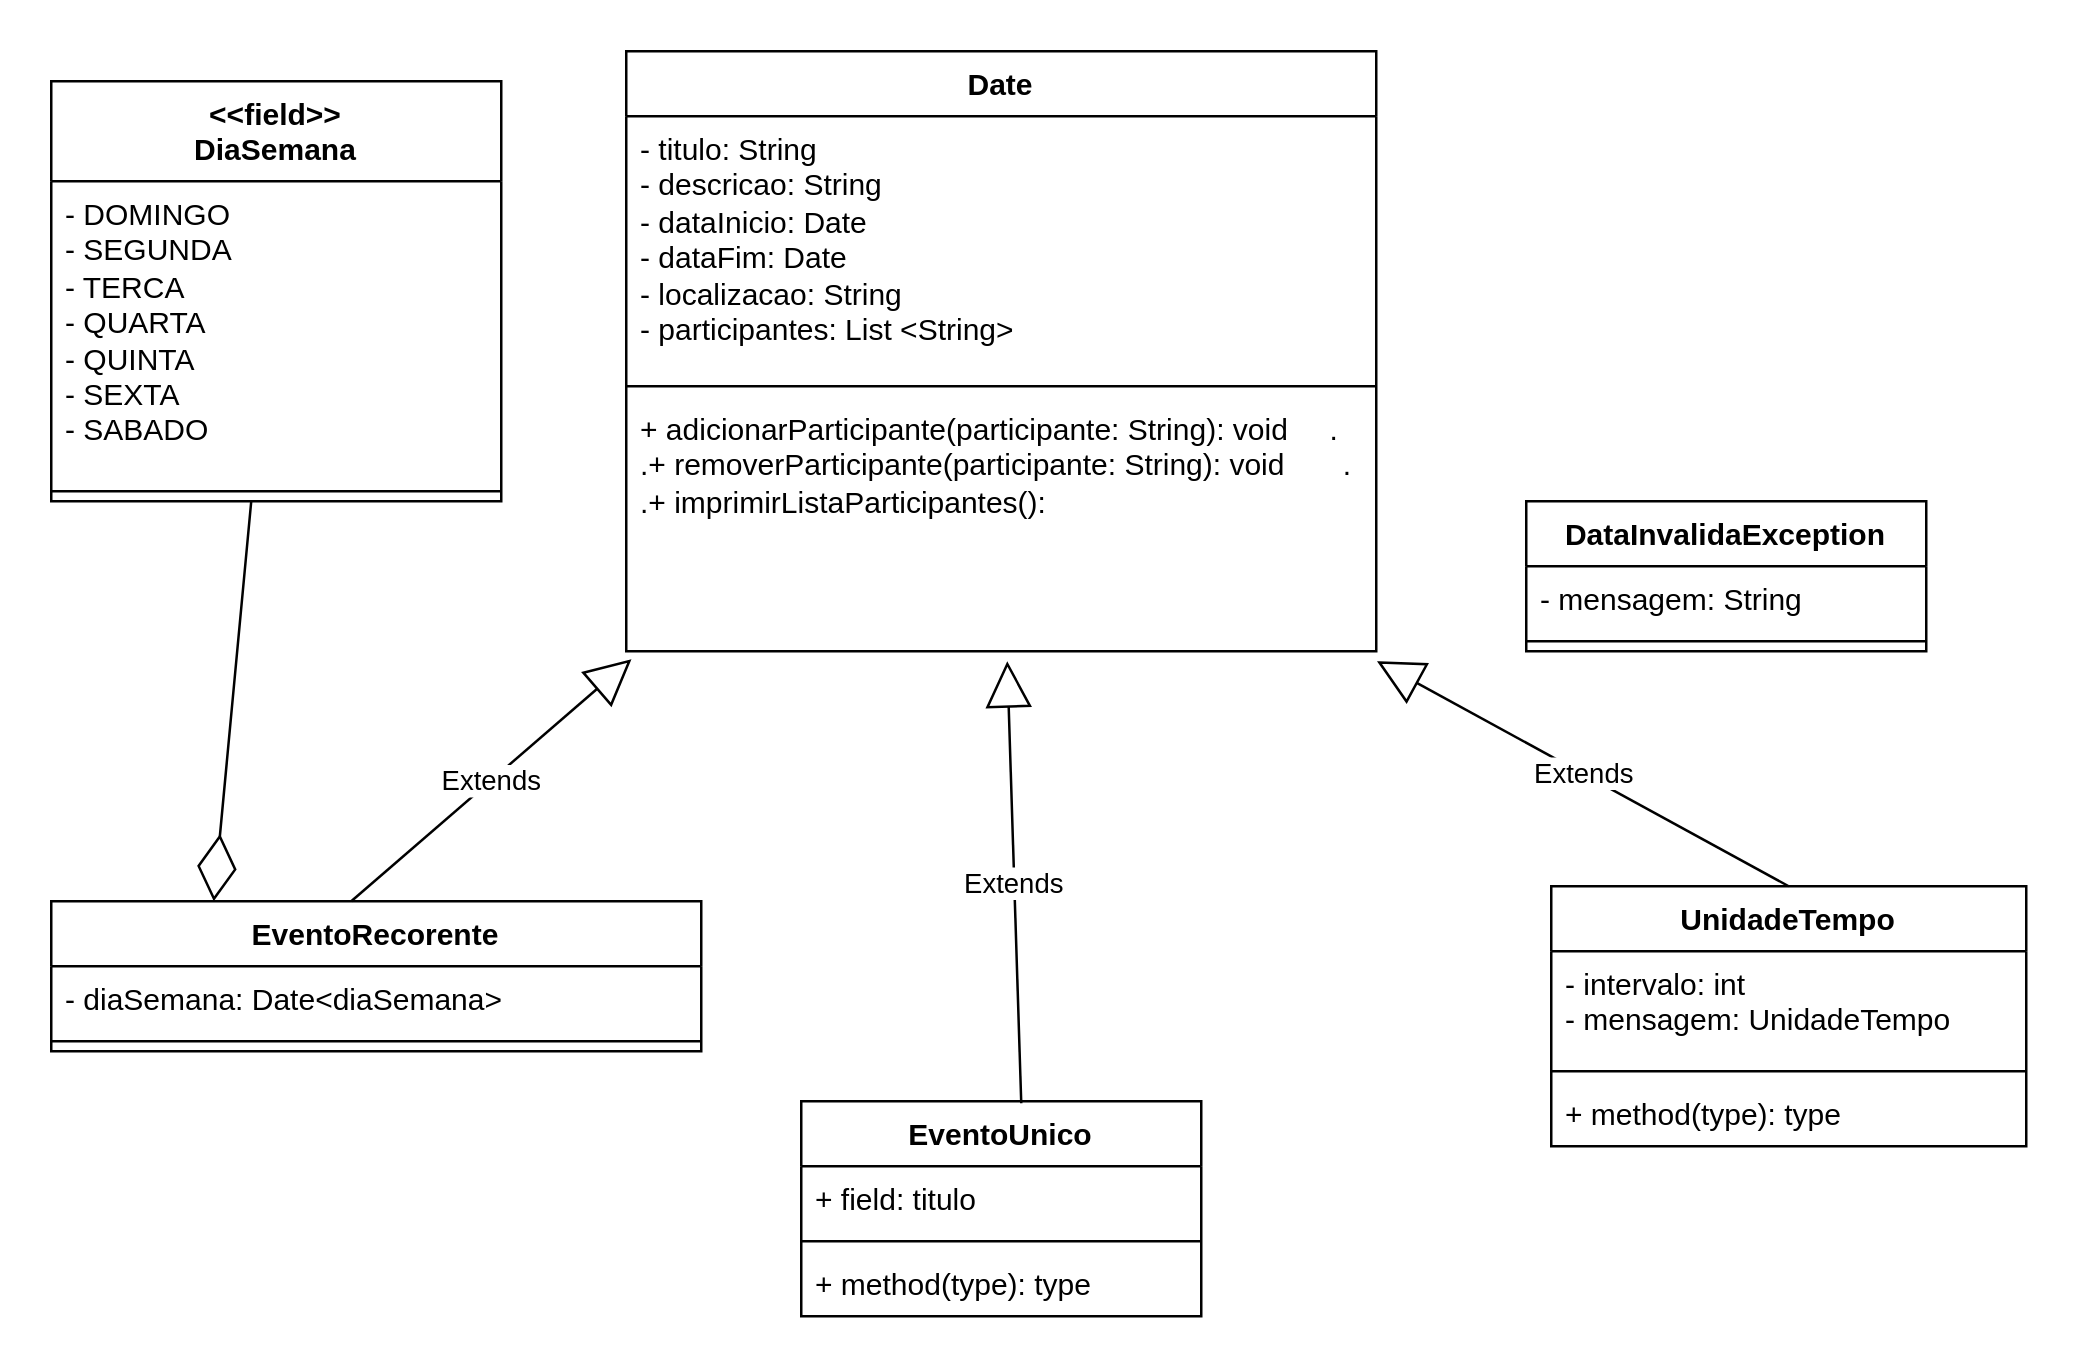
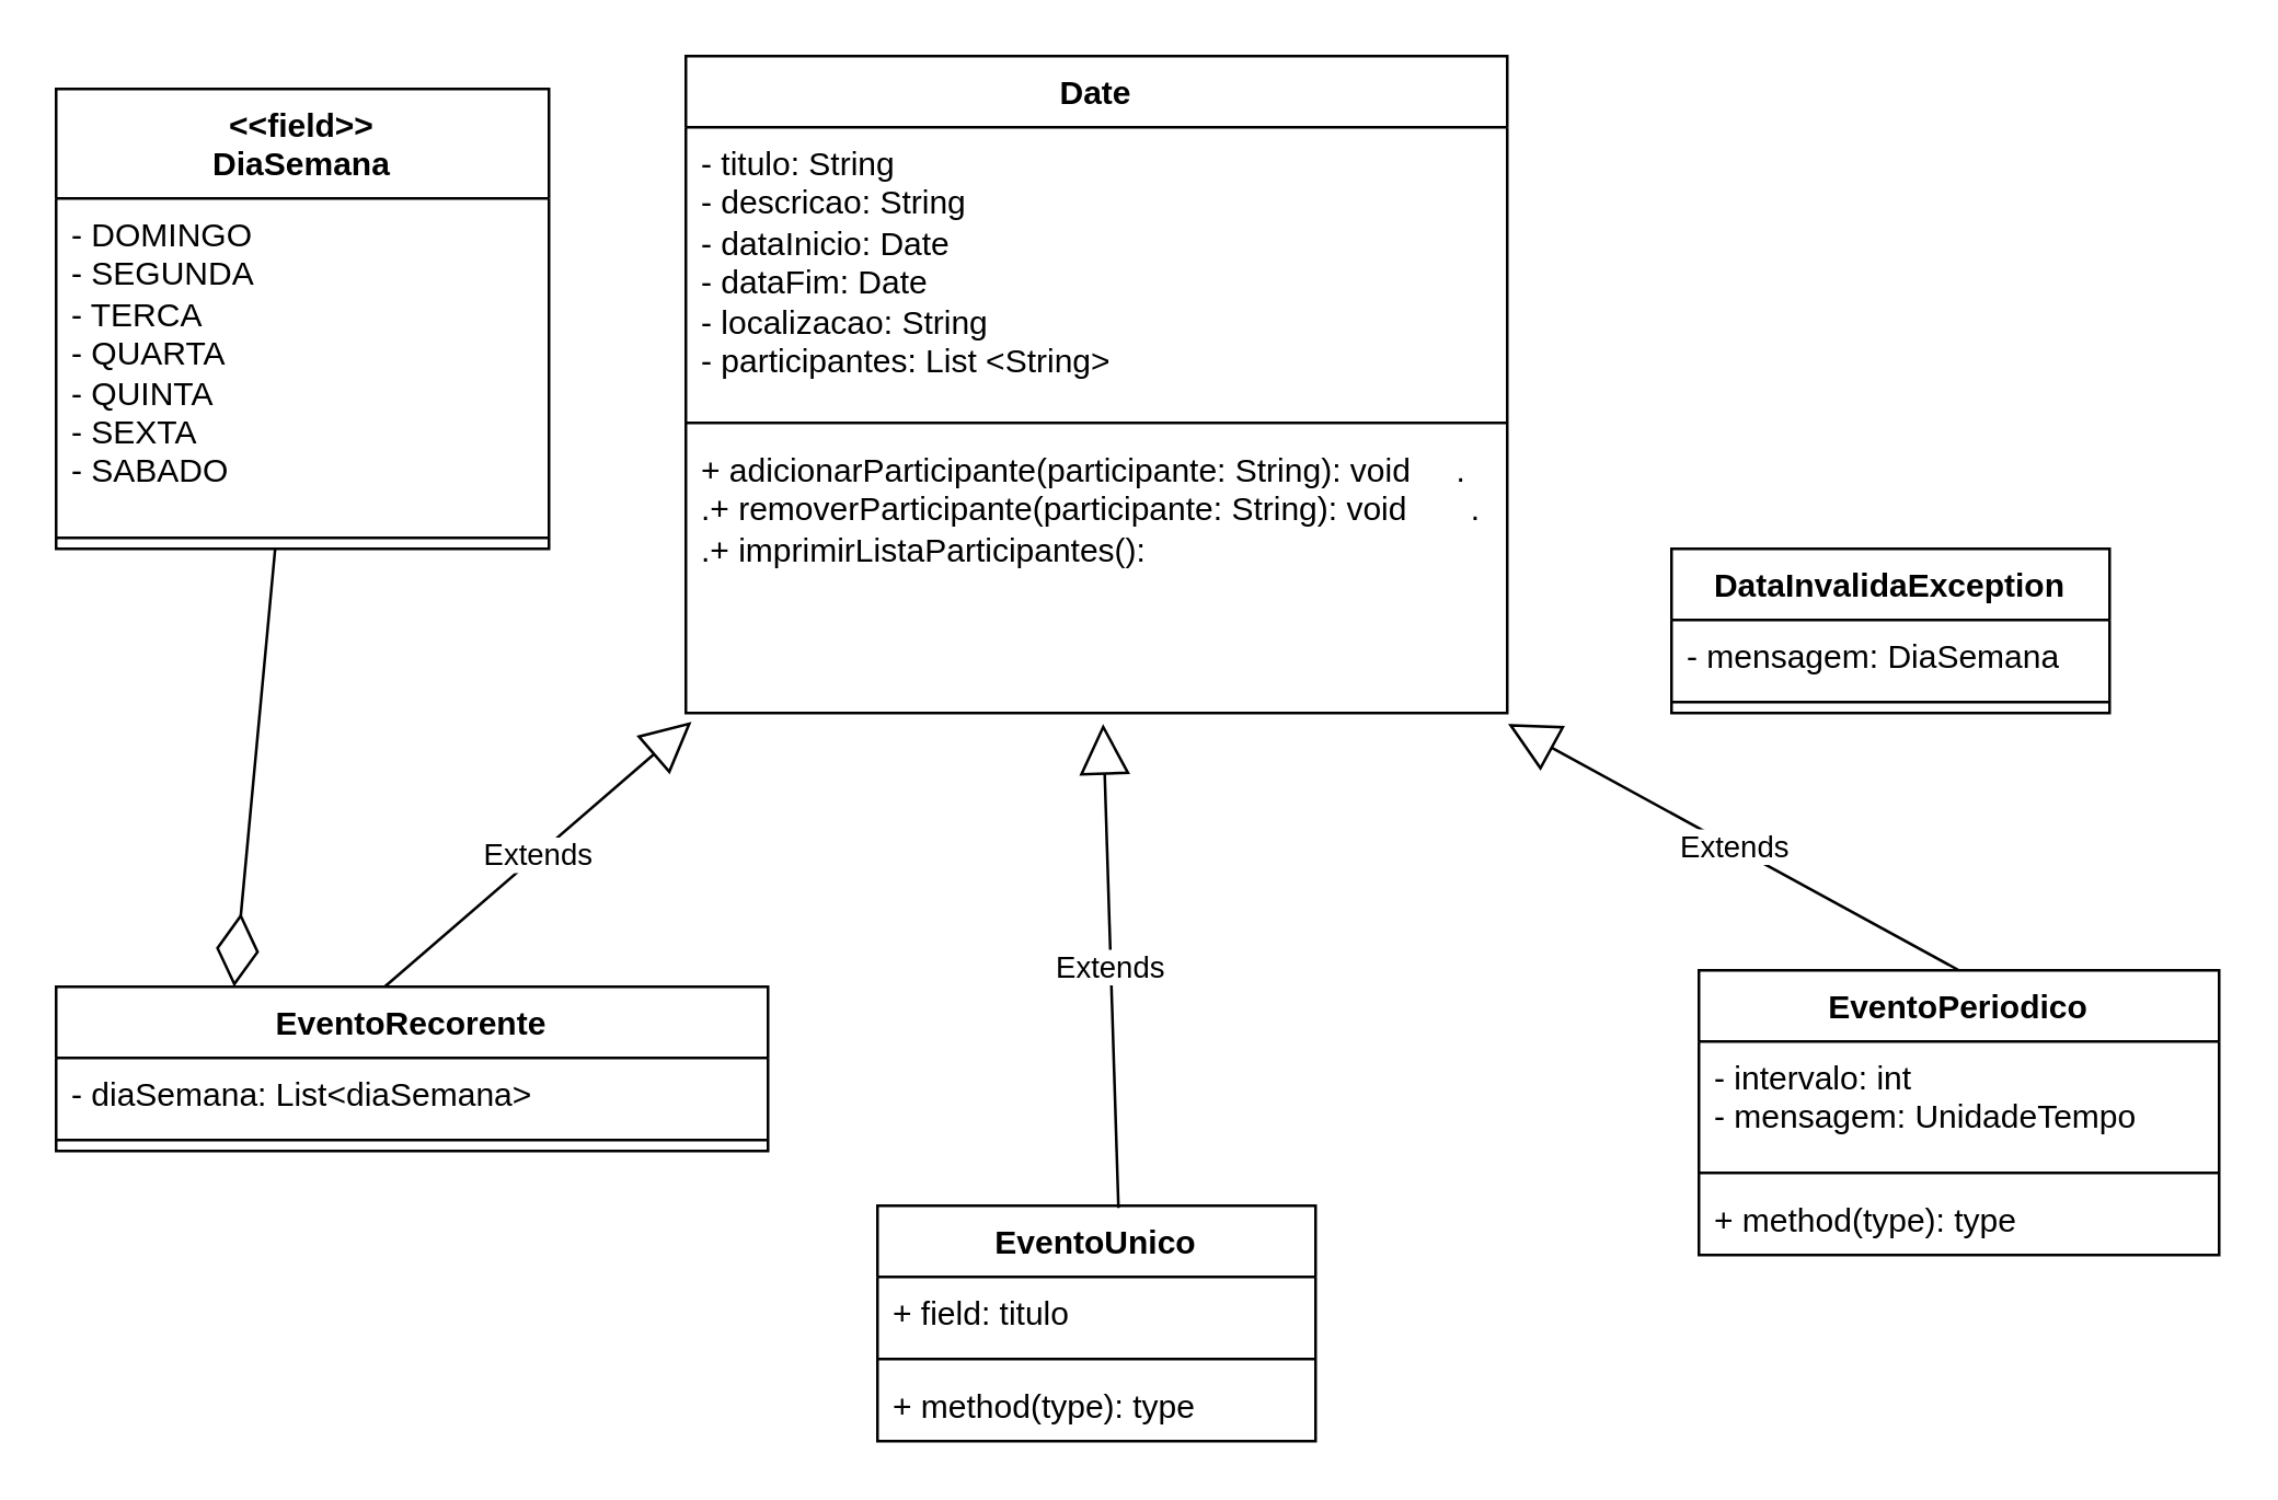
  <mxCell id="0" />
  <mxCell id="1" parent="0" />
  <mxCell id="2" value="Date" style="swimlane;fontStyle=1;align=center;verticalAlign=top;childLayout=stackLayout;horizontal=1;startSize=26;horizontalStack=0;resizeParent=1;resizeParentMax=0;resizeLast=0;collapsible=1;marginBottom=0;whiteSpace=wrap;html=1;" vertex="1" parent="1"><mxGeometry x="250" y="20" width="300" height="240" as="geometry" /></mxCell>
  <mxCell id="3" value="- titulo: String&lt;div&gt;- descricao: String&lt;/div&gt;&lt;div&gt;- dataInicio: Date&lt;/div&gt;&lt;div&gt;- dataFim: Date&lt;/div&gt;&lt;div&gt;- localizacao: String&lt;/div&gt;&lt;div&gt;- participantes: List &amp;lt;String&amp;gt;&lt;/div&gt;" style="text;strokeColor=none;fillColor=none;align=left;verticalAlign=top;spacingLeft=4;spacingRight=4;overflow=hidden;rotatable=0;points=[[0,0.5],[1,0.5]];portConstraint=eastwest;whiteSpace=wrap;html=1;" vertex="1" parent="2"><mxGeometry y="26" width="300" height="104" as="geometry" /></mxCell>
  <mxCell id="4" value="" style="line;strokeWidth=1;fillColor=none;align=left;verticalAlign=middle;spacingTop=-1;spacingLeft=3;spacingRight=3;rotatable=0;labelPosition=right;points=[];portConstraint=eastwest;strokeColor=inherit;" vertex="1" parent="2"><mxGeometry y="130" width="300" height="8" as="geometry" /></mxCell>
  <mxCell id="5" value="&lt;div&gt;+ adicionarParticipante(participante: String): void&amp;nbsp; &amp;nbsp; &amp;nbsp;.&lt;/div&gt;&lt;div&gt;.+ removerParticipante(participante: String): void&amp;nbsp; &amp;nbsp; &amp;nbsp; &amp;nbsp;.&lt;/div&gt;&lt;div&gt;.+ imprimirListaParticipantes():&lt;/div&gt;" style="text;strokeColor=none;fillColor=none;align=left;verticalAlign=top;spacingLeft=4;spacingRight=4;overflow=hidden;rotatable=0;points=[[0,0.5],[1,0.5]];portConstraint=eastwest;whiteSpace=wrap;html=1;" vertex="1" parent="2"><mxGeometry y="138" width="300" height="102" as="geometry" /></mxCell>
  <mxCell id="6" value="EventoRecorente" style="swimlane;fontStyle=1;align=center;verticalAlign=top;childLayout=stackLayout;horizontal=1;startSize=26;horizontalStack=0;resizeParent=1;resizeParentMax=0;resizeLast=0;collapsible=1;marginBottom=0;whiteSpace=wrap;html=1;" vertex="1" parent="1"><mxGeometry x="20" y="360" width="260" height="60" as="geometry" /></mxCell>
- <mxCell id="7" value="- diaSemana: Date&amp;lt;diaSemana&amp;gt;" style="text;strokeColor=none;fillColor=none;align=left;verticalAlign=top;spacingLeft=4;spacingRight=4;overflow=hidden;rotatable=0;points=[[0,0.5],[1,0.5]];portConstraint=eastwest;whiteSpace=wrap;html=1;" vertex="1" parent="6"><mxGeometry y="26" width="260" height="26" as="geometry" /></mxCell>
+ <mxCell id="7" value="- diaSemana: List&amp;lt;diaSemana&amp;gt;" style="text;strokeColor=none;fillColor=none;align=left;verticalAlign=top;spacingLeft=4;spacingRight=4;overflow=hidden;rotatable=0;points=[[0,0.5],[1,0.5]];portConstraint=eastwest;whiteSpace=wrap;html=1;" vertex="1" parent="6"><mxGeometry y="26" width="260" height="26" as="geometry" /></mxCell>
  <mxCell id="8" value="" style="line;strokeWidth=1;fillColor=none;align=left;verticalAlign=middle;spacingTop=-1;spacingLeft=3;spacingRight=3;rotatable=0;labelPosition=right;points=[];portConstraint=eastwest;strokeColor=inherit;" vertex="1" parent="6"><mxGeometry y="52" width="260" height="8" as="geometry" /></mxCell>
  <mxCell id="9" value="EventoUnico" style="swimlane;fontStyle=1;align=center;verticalAlign=top;childLayout=stackLayout;horizontal=1;startSize=26;horizontalStack=0;resizeParent=1;resizeParentMax=0;resizeLast=0;collapsible=1;marginBottom=0;whiteSpace=wrap;html=1;" vertex="1" parent="1"><mxGeometry x="320" y="440" width="160" height="86" as="geometry" /></mxCell>
  <mxCell id="10" value="+ field: titulo" style="text;strokeColor=none;fillColor=none;align=left;verticalAlign=top;spacingLeft=4;spacingRight=4;overflow=hidden;rotatable=0;points=[[0,0.5],[1,0.5]];portConstraint=eastwest;whiteSpace=wrap;html=1;" vertex="1" parent="9"><mxGeometry y="26" width="160" height="26" as="geometry" /></mxCell>
  <mxCell id="11" value="" style="line;strokeWidth=1;fillColor=none;align=left;verticalAlign=middle;spacingTop=-1;spacingLeft=3;spacingRight=3;rotatable=0;labelPosition=right;points=[];portConstraint=eastwest;strokeColor=inherit;" vertex="1" parent="9"><mxGeometry y="52" width="160" height="8" as="geometry" /></mxCell>
  <mxCell id="12" value="+ method(type): type" style="text;strokeColor=none;fillColor=none;align=left;verticalAlign=top;spacingLeft=4;spacingRight=4;overflow=hidden;rotatable=0;points=[[0,0.5],[1,0.5]];portConstraint=eastwest;whiteSpace=wrap;html=1;" vertex="1" parent="9"><mxGeometry y="60" width="160" height="26" as="geometry" /></mxCell>
- <mxCell id="13" value="UnidadeTempo" style="swimlane;fontStyle=1;align=center;verticalAlign=top;childLayout=stackLayout;horizontal=1;startSize=26;horizontalStack=0;resizeParent=1;resizeParentMax=0;resizeLast=0;collapsible=1;marginBottom=0;whiteSpace=wrap;html=1;" vertex="1" parent="1"><mxGeometry x="620" y="354" width="190" height="104" as="geometry" /></mxCell>
+ <mxCell id="13" value="EventoPeriodico" style="swimlane;fontStyle=1;align=center;verticalAlign=top;childLayout=stackLayout;horizontal=1;startSize=26;horizontalStack=0;resizeParent=1;resizeParentMax=0;resizeLast=0;collapsible=1;marginBottom=0;whiteSpace=wrap;html=1;" vertex="1" parent="1"><mxGeometry x="620" y="354" width="190" height="104" as="geometry" /></mxCell>
  <mxCell id="14" value="- intervalo: int&lt;div&gt;- mensagem: UnidadeTempo&lt;/div&gt;" style="text;strokeColor=none;fillColor=none;align=left;verticalAlign=top;spacingLeft=4;spacingRight=4;overflow=hidden;rotatable=0;points=[[0,0.5],[1,0.5]];portConstraint=eastwest;whiteSpace=wrap;html=1;" vertex="1" parent="13"><mxGeometry y="26" width="190" height="44" as="geometry" /></mxCell>
  <mxCell id="15" value="" style="line;strokeWidth=1;fillColor=none;align=left;verticalAlign=middle;spacingTop=-1;spacingLeft=3;spacingRight=3;rotatable=0;labelPosition=right;points=[];portConstraint=eastwest;strokeColor=inherit;" vertex="1" parent="13"><mxGeometry y="70" width="190" height="8" as="geometry" /></mxCell>
  <mxCell id="16" value="+ method(type): type" style="text;strokeColor=none;fillColor=none;align=left;verticalAlign=top;spacingLeft=4;spacingRight=4;overflow=hidden;rotatable=0;points=[[0,0.5],[1,0.5]];portConstraint=eastwest;whiteSpace=wrap;html=1;" vertex="1" parent="13"><mxGeometry y="78" width="190" height="26" as="geometry" /></mxCell>
  <mxCell id="17" value="Extends" style="endArrow=block;endSize=16;endFill=0;html=1;rounded=0;entryX=0.007;entryY=1.031;entryDx=0;entryDy=0;entryPerimeter=0;" edge="1" parent="1" target="5"><mxGeometry width="160" relative="1" as="geometry"><mxPoint x="140" y="360" as="sourcePoint" /><mxPoint x="300" y="360" as="targetPoint" /></mxGeometry></mxCell>
  <mxCell id="18" value="Extends" style="endArrow=block;endSize=16;endFill=0;html=1;rounded=0;exitX=0.55;exitY=0.009;exitDx=0;exitDy=0;entryX=0.508;entryY=1.039;entryDx=0;entryDy=0;entryPerimeter=0;exitPerimeter=0;" edge="1" parent="1" source="9" target="5"><mxGeometry width="160" relative="1" as="geometry"><mxPoint x="399.5" y="420" as="sourcePoint" /><mxPoint x="390" y="280" as="targetPoint" /></mxGeometry></mxCell>
  <mxCell id="19" value="Extends" style="endArrow=block;endSize=16;endFill=0;html=1;rounded=0;entryX=1.001;entryY=1.039;entryDx=0;entryDy=0;entryPerimeter=0;exitX=0.5;exitY=0;exitDx=0;exitDy=0;" edge="1" parent="1" source="13" target="5"><mxGeometry width="160" relative="1" as="geometry"><mxPoint x="330" y="510" as="sourcePoint" /><mxPoint x="490" y="510" as="targetPoint" /></mxGeometry></mxCell>
  <mxCell id="20" value="&amp;lt;&amp;lt;field&amp;gt;&amp;gt;&lt;div&gt;DiaSemana&lt;/div&gt;" style="swimlane;fontStyle=1;align=center;verticalAlign=top;childLayout=stackLayout;horizontal=1;startSize=40;horizontalStack=0;resizeParent=1;resizeParentMax=0;resizeLast=0;collapsible=1;marginBottom=0;whiteSpace=wrap;html=1;" vertex="1" parent="1"><mxGeometry x="20" y="32" width="180" height="168" as="geometry"><mxRectangle x="620" y="20" width="100" height="40" as="alternateBounds" /></mxGeometry></mxCell>
  <mxCell id="21" value="- DOMINGO&lt;div&gt;- SEGUNDA&lt;/div&gt;&lt;div&gt;- TERCA&lt;/div&gt;&lt;div&gt;- QUARTA&lt;/div&gt;&lt;div&gt;- QUINTA&lt;/div&gt;&lt;div&gt;- SEXTA&lt;/div&gt;&lt;div&gt;- SABADO&lt;/div&gt;" style="text;strokeColor=none;fillColor=none;align=left;verticalAlign=top;spacingLeft=4;spacingRight=4;overflow=hidden;rotatable=0;points=[[0,0.5],[1,0.5]];portConstraint=eastwest;whiteSpace=wrap;html=1;" vertex="1" parent="20"><mxGeometry y="40" width="180" height="120" as="geometry" /></mxCell>
  <mxCell id="22" value="" style="line;strokeWidth=1;fillColor=none;align=left;verticalAlign=middle;spacingTop=-1;spacingLeft=3;spacingRight=3;rotatable=0;labelPosition=right;points=[];portConstraint=eastwest;strokeColor=inherit;" vertex="1" parent="20"><mxGeometry y="160" width="180" height="8" as="geometry" /></mxCell>
  <mxCell id="23" value="DataInvalidaException" style="swimlane;fontStyle=1;align=center;verticalAlign=top;childLayout=stackLayout;horizontal=1;startSize=26;horizontalStack=0;resizeParent=1;resizeParentMax=0;resizeLast=0;collapsible=1;marginBottom=0;whiteSpace=wrap;html=1;" vertex="1" parent="1"><mxGeometry x="610" y="200" width="160" height="60" as="geometry" /></mxCell>
- <mxCell id="24" value="- mensagem: String" style="text;strokeColor=none;fillColor=none;align=left;verticalAlign=top;spacingLeft=4;spacingRight=4;overflow=hidden;rotatable=0;points=[[0,0.5],[1,0.5]];portConstraint=eastwest;whiteSpace=wrap;html=1;" vertex="1" parent="23"><mxGeometry y="26" width="160" height="26" as="geometry" /></mxCell>
+ <mxCell id="24" value="- mensagem: DiaSemana" style="text;strokeColor=none;fillColor=none;align=left;verticalAlign=top;spacingLeft=4;spacingRight=4;overflow=hidden;rotatable=0;points=[[0,0.5],[1,0.5]];portConstraint=eastwest;whiteSpace=wrap;html=1;" vertex="1" parent="23"><mxGeometry y="26" width="160" height="26" as="geometry" /></mxCell>
  <mxCell id="25" value="" style="line;strokeWidth=1;fillColor=none;align=left;verticalAlign=middle;spacingTop=-1;spacingLeft=3;spacingRight=3;rotatable=0;labelPosition=right;points=[];portConstraint=eastwest;strokeColor=inherit;" vertex="1" parent="23"><mxGeometry y="52" width="160" height="8" as="geometry" /></mxCell>
  <mxCell id="26" value="" style="endArrow=diamondThin;endFill=0;endSize=24;html=1;rounded=0;entryX=0.25;entryY=0;entryDx=0;entryDy=0;" edge="1" parent="1" target="6"><mxGeometry width="160" relative="1" as="geometry"><mxPoint x="100" y="200" as="sourcePoint" /><mxPoint x="580" y="230" as="targetPoint" /></mxGeometry></mxCell>
